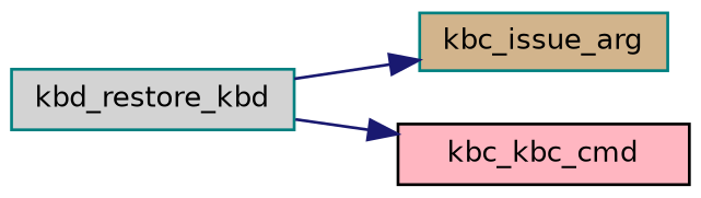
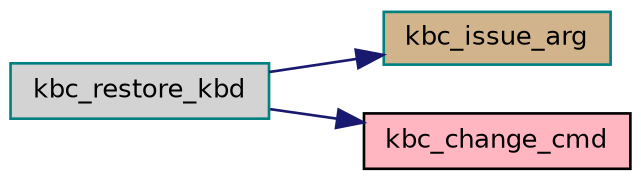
  digraph {
    rankdir=RL
    node [color=teal fontname=Helvetica fontsize=10 shape=record style=filled]
    edge [color=midnightblue dir=back fontname=Helvetica fontsize=10 labelfontname=Helvetica labelfontsize=10 style=solid]
    n1 [fillcolor=tan fontcolor=black height=0.2 label=kbc_issue_arg width=0.4]
-   n2 [fillcolor=lightgrey height=0.2 label=kbd_restore_kbd width=0.4]
-   n3 [color=black fillcolor=lightpink height=0.2 label=kbc_kbc_cmd width=0.4]
+   n2 [fillcolor=lightgrey height=0.2 label=kbc_restore_kbd width=0.4]
+   n3 [color=black fillcolor=lightpink height=0.2 label=kbc_change_cmd width=0.4]
    n1 -> n2
    n3 -> n2
  }
